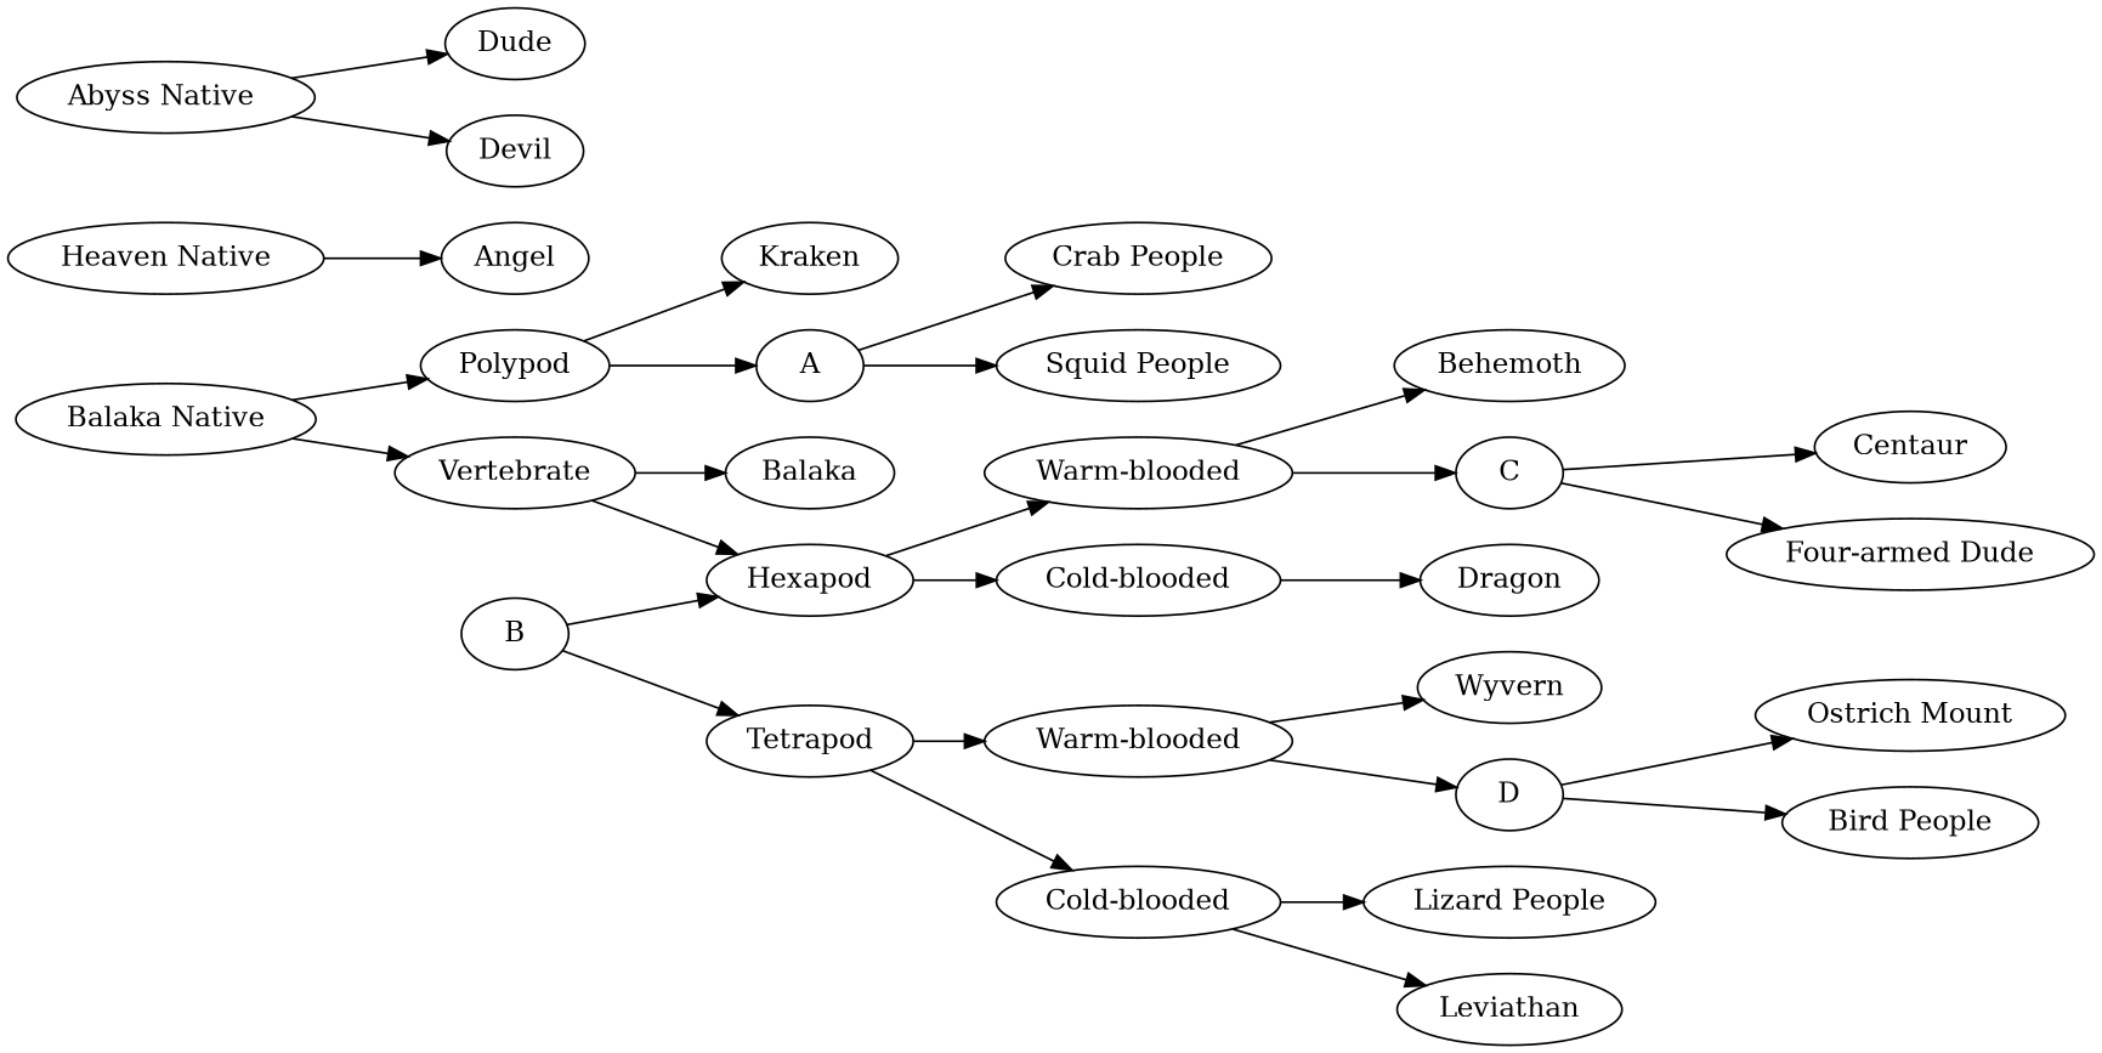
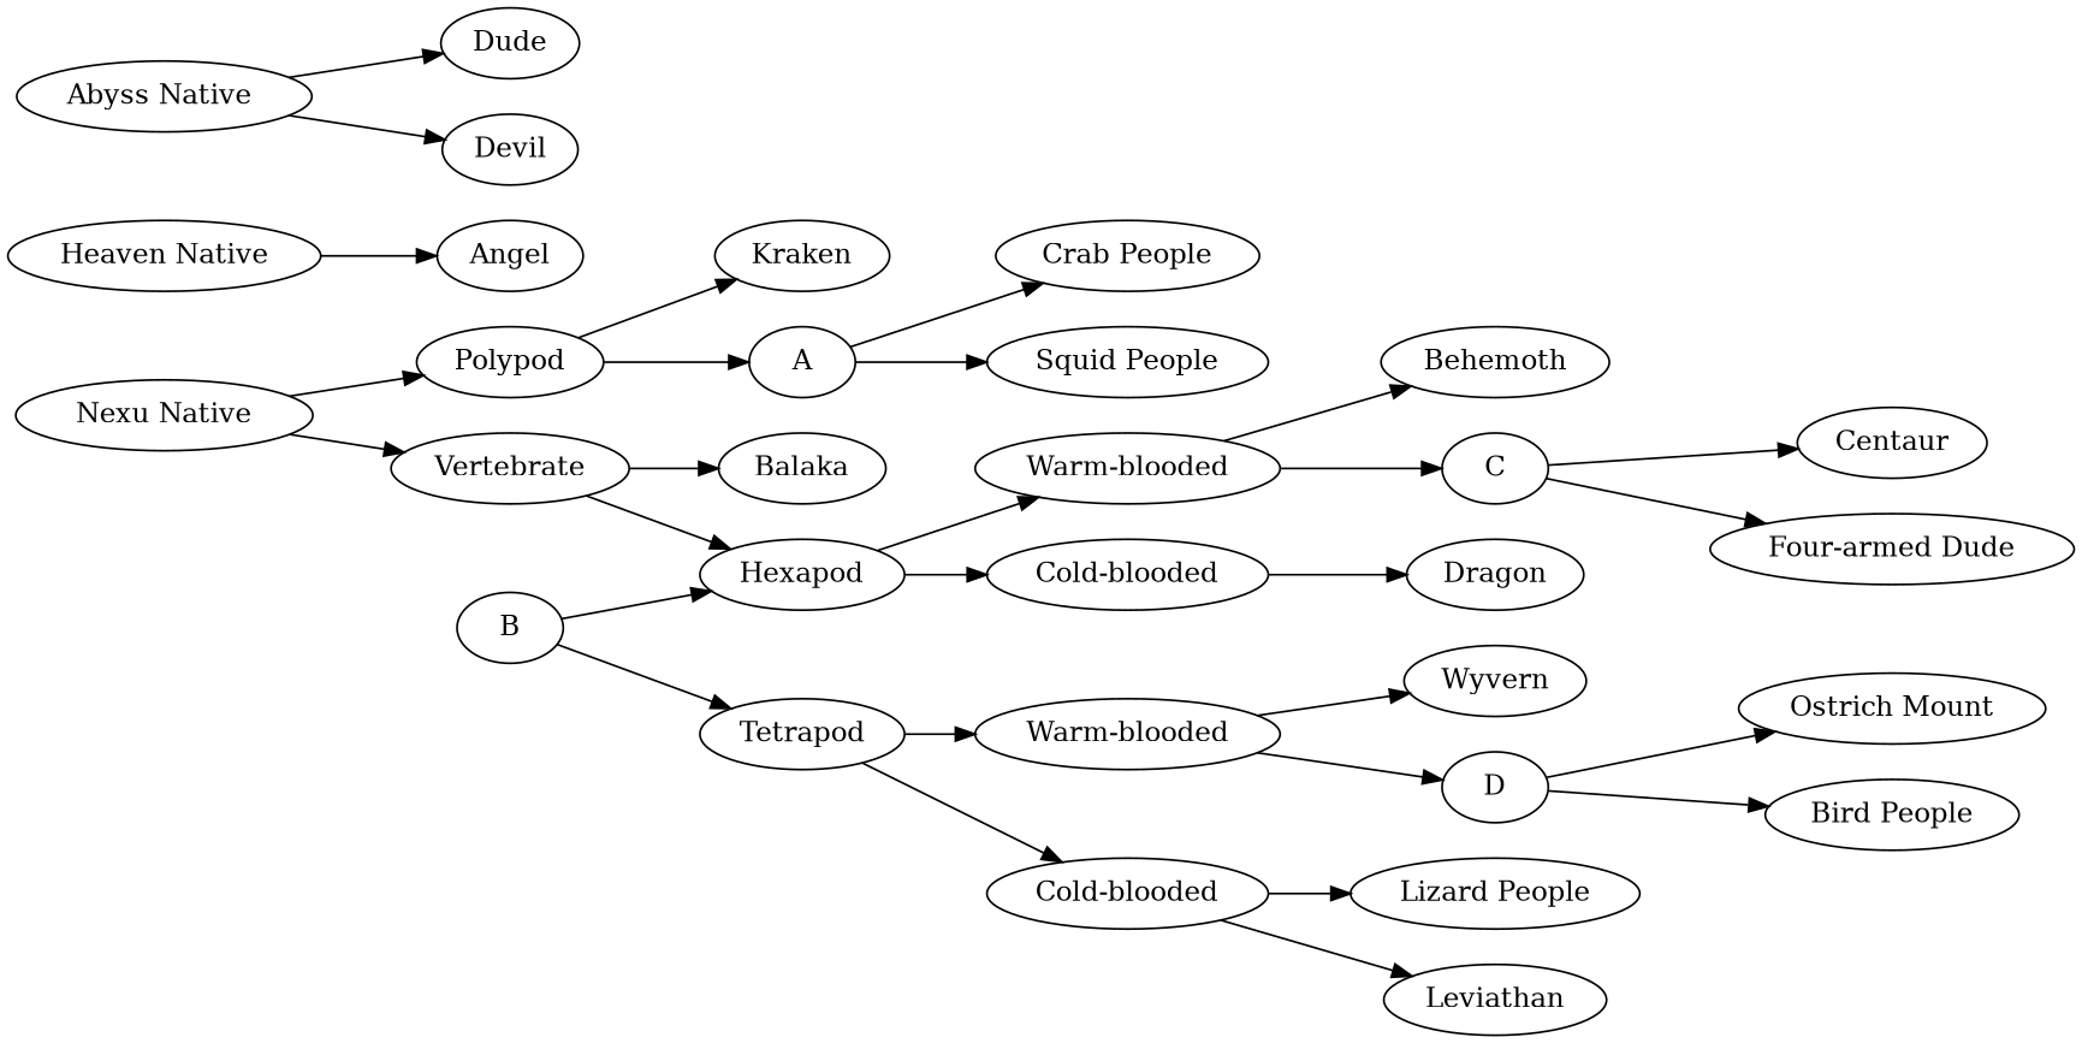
  digraph {
    rankdir=LR
    node [labelStyle="font: 300 14px 'Helvetica Neue', Helvetica" rx=5 ry=5]
-   n1 [label="Balaka Native"]
+   n1 [label="Nexu Native"]
    n2 [label=Polypod]
    n3 [label=Vertebrate]
    n4 [label=Kraken]
    A
    n6 [label=Balaka]
    n7 [label=Hexapod]
    n8 [label="Crab People"]
    n9 [label="Squid People"]
    B
    n11 [label=Tetrapod]
    n12 [label="Warm-blooded"]
    n13 [label="Cold-blooded"]
    n14 [label="Warm-blooded"]
    n15 [label="Cold-blooded"]
    n16 [label=Behemoth]
    C
    n18 [label=Dragon]
    n19 [label=Centaur]
    n20 [label="Four-armed Dude"]
    n21 [label=Wyvern]
    D
    n23 [label="Lizard People"]
    n24 [label=Leviathan]
    n25 [label="Ostrich Mount"]
    n26 [label="Bird People"]
    n27 [label="Heaven Native"]
    n28 [label=Angel]
    n29 [label="Abyss Native "]
    n30 [label=Dude]
    n31 [label=Devil]
    n1 -> n2
    n1 -> n3
    n2 -> n4
    n2 -> A
    n3 -> n6
    n3 -> n7
    A -> n8
    A -> n9
    n7 -> n12
    n7 -> n13
    B -> n7
    B -> n11
    n11 -> n14
    n11 -> n15
    n12 -> n16
    n12 -> C
    n13 -> n18
    n14 -> n21
    n14 -> D
    n15 -> n23
    n15 -> n24
    C -> n19
    C -> n20
    D -> n25
    D -> n26
    n27 -> n28
    n29 -> n30
    n29 -> n31
  }
